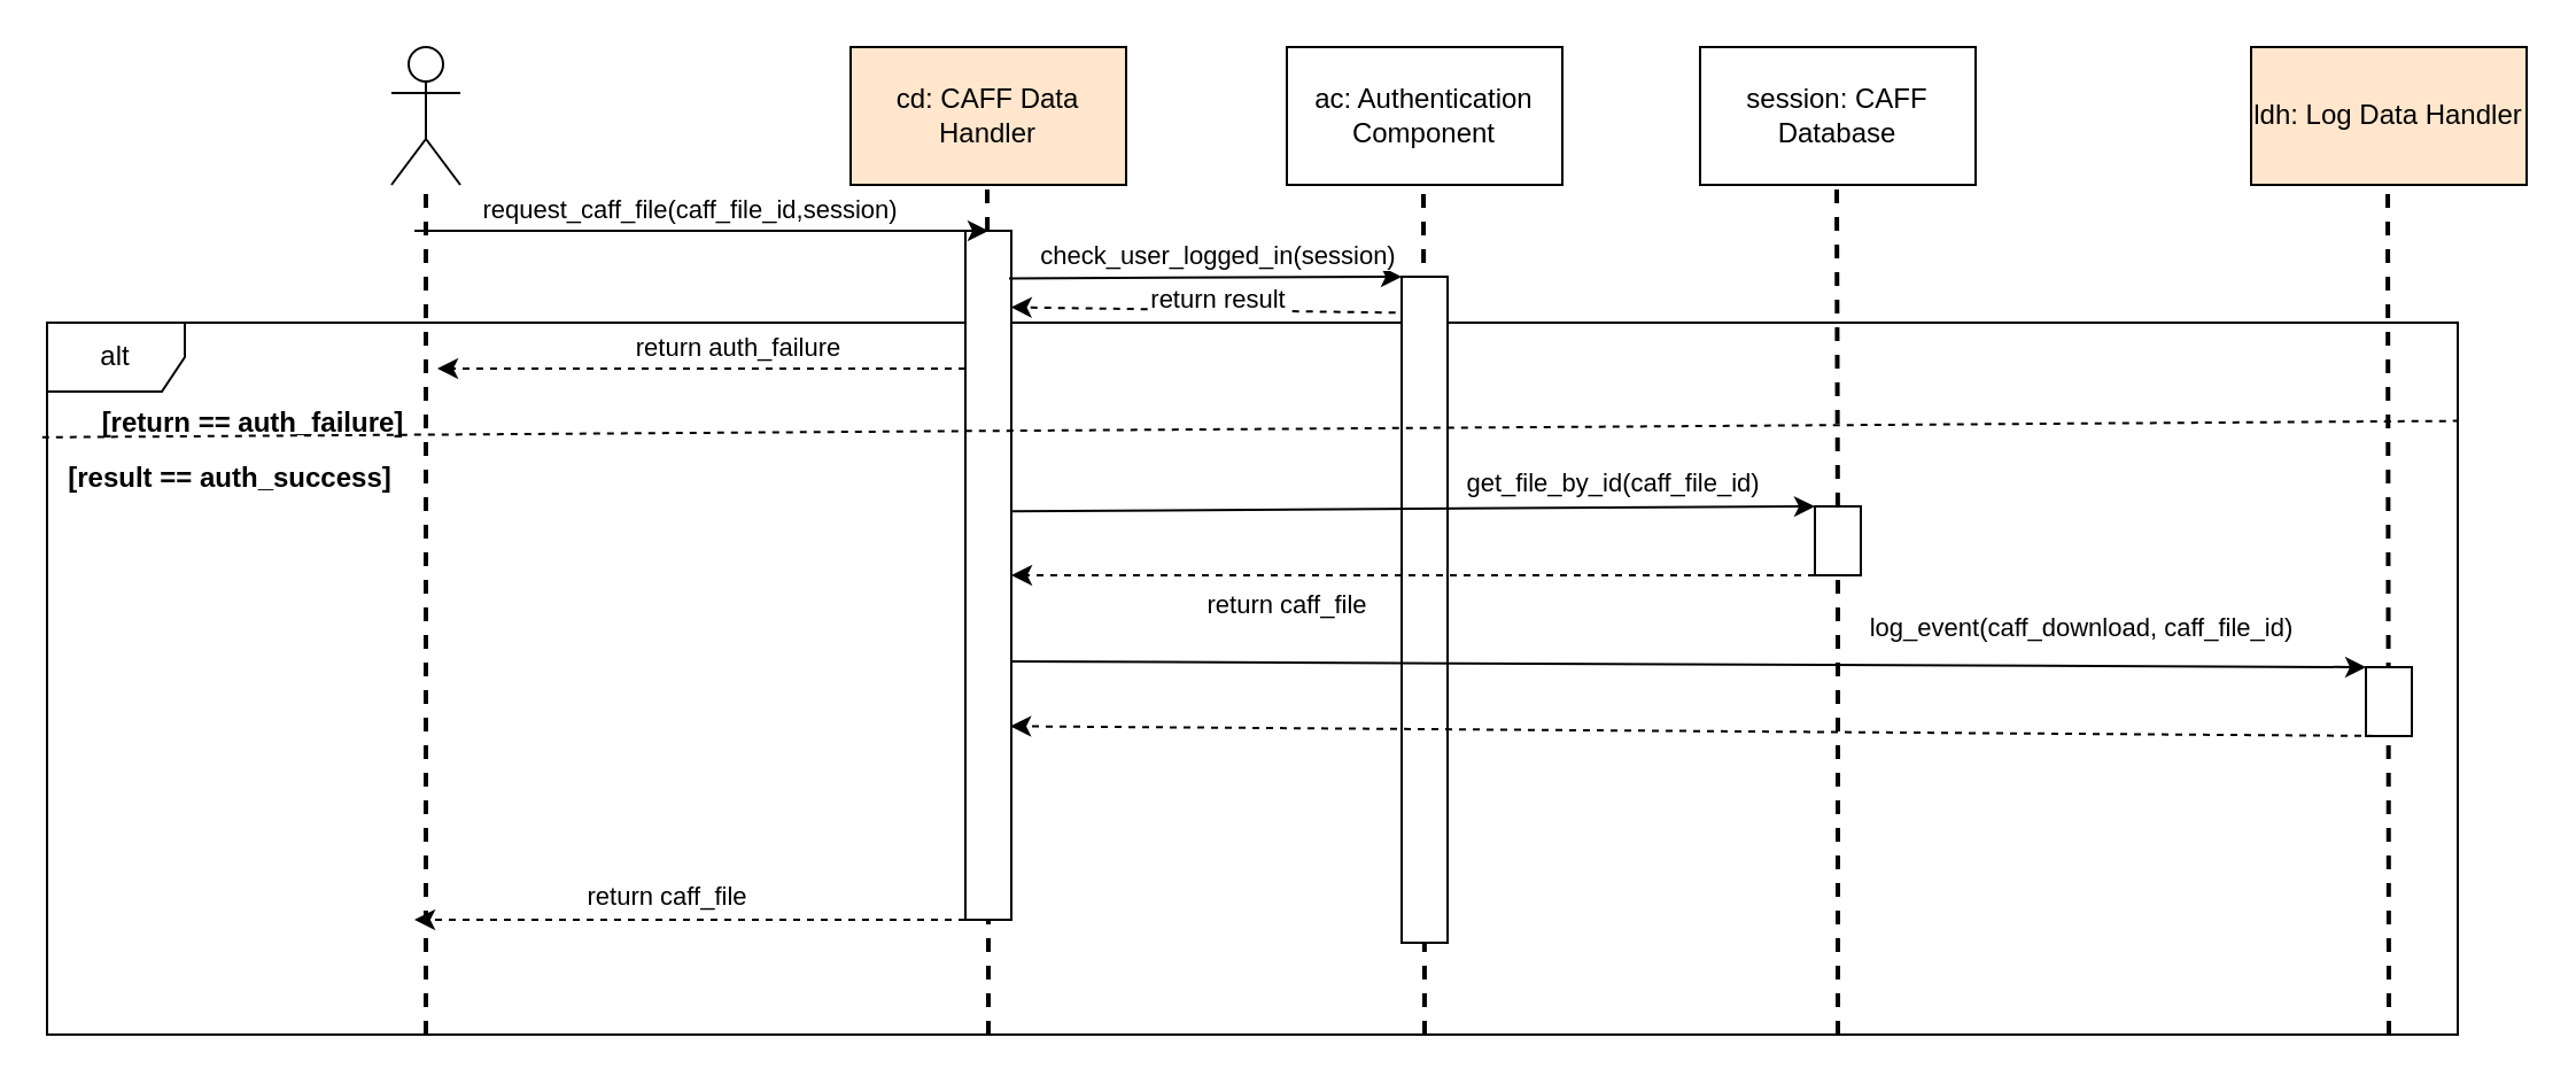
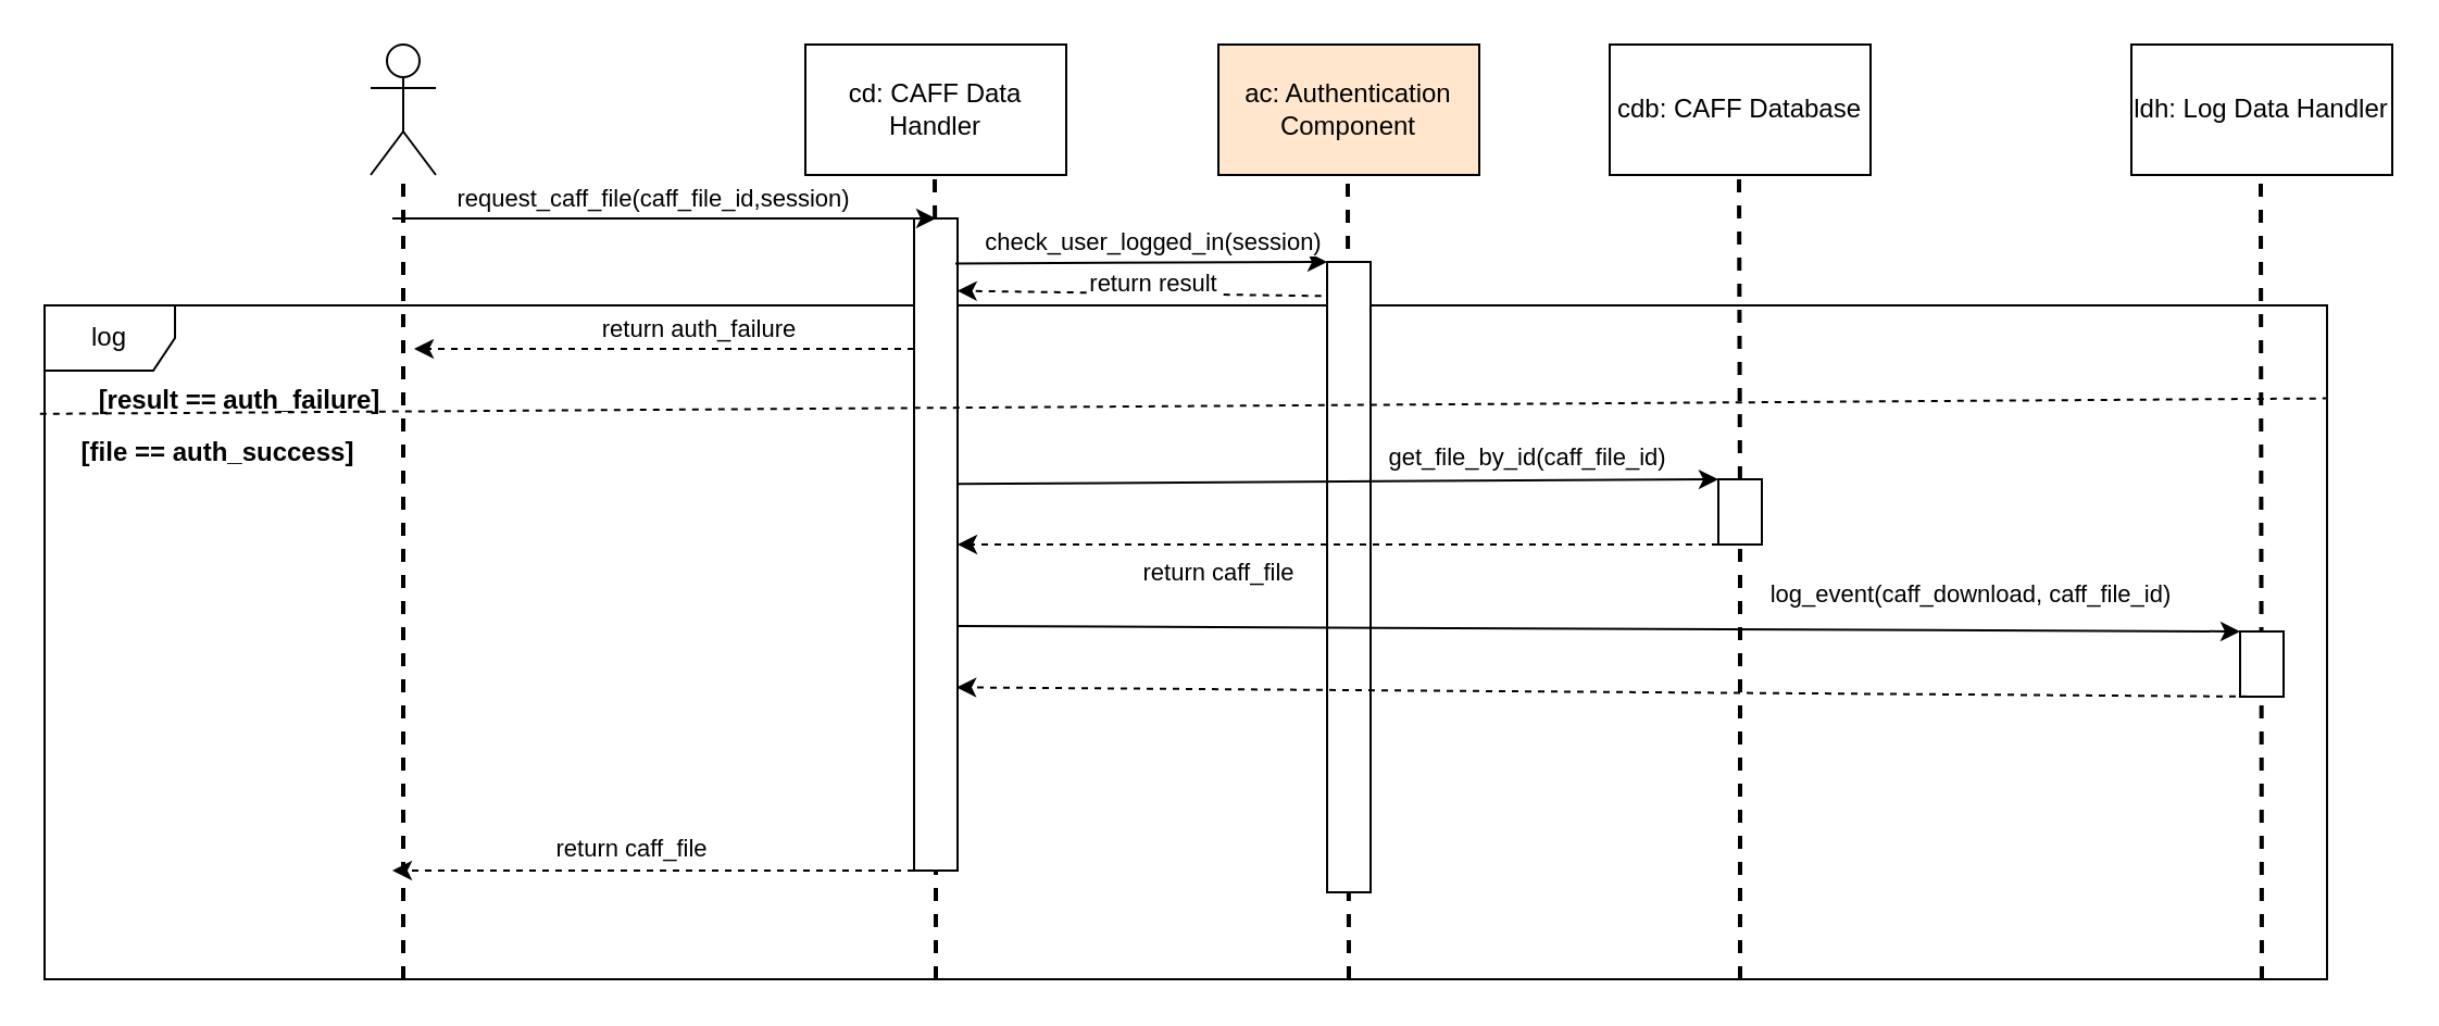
  <mxCell id="0" />
  <mxCell id="1" parent="0" />
- <mxCell id="2" value="alt" style="shape=umlFrame;whiteSpace=wrap;html=1;" vertex="1" parent="1"><mxGeometry x="20" y="140" width="1050" height="310" as="geometry" /></mxCell>
+ <mxCell id="2" value="log" style="shape=umlFrame;whiteSpace=wrap;html=1;" vertex="1" parent="1"><mxGeometry x="20" y="140" width="1050" height="310" as="geometry" /></mxCell>
  <mxCell id="3" value="" style="shape=umlActor;verticalLabelPosition=bottom;verticalAlign=top;html=1;outlineConnect=0;" vertex="1" parent="1"><mxGeometry x="170" y="20" width="30" height="60" as="geometry" /></mxCell>
  <mxCell id="4" value="" style="endArrow=none;dashed=1;html=1;strokeWidth=2;rounded=0;" edge="1" parent="1" target="3"><mxGeometry width="50" height="50" relative="1" as="geometry"><mxPoint x="185" y="450" as="sourcePoint" /><mxPoint x="260" y="250" as="targetPoint" /></mxGeometry></mxCell>
- <mxCell id="5" value="cd: CAFF Data Handler" style="rounded=0;whiteSpace=wrap;html=1;fillColor=#ffe6cc;" vertex="1" parent="1"><mxGeometry x="370" y="20" width="120" height="60" as="geometry" /></mxCell>
+ <mxCell id="5" value="cd: CAFF Data Handler" style="rounded=0;whiteSpace=wrap;html=1;" vertex="1" parent="1"><mxGeometry x="370" y="20" width="120" height="60" as="geometry" /></mxCell>
  <mxCell id="6" value="" style="endArrow=none;dashed=1;html=1;strokeWidth=2;rounded=0;startArrow=none;" edge="1" parent="1" source="7"><mxGeometry width="50" height="50" relative="1" as="geometry"><mxPoint x="429.5" y="420" as="sourcePoint" /><mxPoint x="429.5" y="80" as="targetPoint" /></mxGeometry></mxCell>
  <mxCell id="7" value="" style="rounded=0;whiteSpace=wrap;html=1;" vertex="1" parent="1"><mxGeometry x="420" y="100" width="20" height="300" as="geometry" /></mxCell>
  <mxCell id="8" value="" style="endArrow=none;dashed=1;html=1;strokeWidth=2;rounded=0;" edge="1" parent="1" target="7"><mxGeometry width="50" height="50" relative="1" as="geometry"><mxPoint x="430" y="450" as="sourcePoint" /><mxPoint x="429.5" y="80" as="targetPoint" /></mxGeometry></mxCell>
- <mxCell id="9" value="ac: Authentication Component" style="rounded=0;whiteSpace=wrap;html=1;" vertex="1" parent="1"><mxGeometry x="560" y="20" width="120" height="60" as="geometry" /></mxCell>
+ <mxCell id="9" value="ac: Authentication Component" style="rounded=0;whiteSpace=wrap;html=1;fillColor=#ffe6cc;" vertex="1" parent="1"><mxGeometry x="560" y="20" width="120" height="60" as="geometry" /></mxCell>
  <mxCell id="10" value="" style="endArrow=none;dashed=1;html=1;strokeWidth=2;rounded=0;startArrow=none;" edge="1" parent="1"><mxGeometry width="50" height="50" relative="1" as="geometry"><mxPoint x="620" y="450" as="sourcePoint" /><mxPoint x="619.5" y="80" as="targetPoint" /></mxGeometry></mxCell>
  <mxCell id="11" value="" style="rounded=0;whiteSpace=wrap;html=1;" vertex="1" parent="1"><mxGeometry x="610" y="120" width="20" height="290" as="geometry" /></mxCell>
- <mxCell id="12" value="session: CAFF Database" style="rounded=0;whiteSpace=wrap;html=1;" vertex="1" parent="1"><mxGeometry x="740" y="20" width="120" height="60" as="geometry" /></mxCell>
+ <mxCell id="12" value="cdb: CAFF Database" style="rounded=0;whiteSpace=wrap;html=1;" vertex="1" parent="1"><mxGeometry x="740" y="20" width="120" height="60" as="geometry" /></mxCell>
  <mxCell id="13" value="" style="endArrow=none;dashed=1;html=1;strokeWidth=2;rounded=0;startArrow=none;" edge="1" parent="1" source="31"><mxGeometry width="50" height="50" relative="1" as="geometry"><mxPoint x="800" y="450" as="sourcePoint" /><mxPoint x="799.5" y="80" as="targetPoint" /></mxGeometry></mxCell>
- <mxCell id="14" value="ldh: Log Data Handler" style="rounded=0;whiteSpace=wrap;html=1;fillColor=#ffe6cc;" vertex="1" parent="1"><mxGeometry x="980" y="20" width="120" height="60" as="geometry" /></mxCell>
+ <mxCell id="14" value="ldh: Log Data Handler" style="rounded=0;whiteSpace=wrap;html=1;" vertex="1" parent="1"><mxGeometry x="980" y="20" width="120" height="60" as="geometry" /></mxCell>
  <mxCell id="15" value="" style="endArrow=none;dashed=1;html=1;strokeWidth=2;rounded=0;startArrow=none;" edge="1" parent="1"><mxGeometry width="50" height="50" relative="1" as="geometry"><mxPoint x="1040" y="450" as="sourcePoint" /><mxPoint x="1039.5" y="80" as="targetPoint" /></mxGeometry></mxCell>
  <mxCell id="16" value="" style="rounded=0;whiteSpace=wrap;html=1;" vertex="1" parent="1"><mxGeometry x="1030" y="290" width="20" height="30" as="geometry" /></mxCell>
  <mxCell id="17" value="" style="endArrow=classic;html=1;rounded=0;entryX=0.5;entryY=0;entryDx=0;entryDy=0;" edge="1" parent="1" target="7"><mxGeometry width="50" height="50" relative="1" as="geometry"><mxPoint x="180" y="100" as="sourcePoint" /><mxPoint x="500" y="440" as="targetPoint" /></mxGeometry></mxCell>
  <mxCell id="18" value="request_caff_file(caff_file_id,session)" style="edgeLabel;html=1;align=center;verticalAlign=middle;resizable=0;points=[];" vertex="1" connectable="0" parent="17"><mxGeometry x="-0.397" y="2" relative="1" as="geometry"><mxPoint x="44" y="-8" as="offset" /></mxGeometry></mxCell>
  <mxCell id="19" value="" style="endArrow=classic;html=1;rounded=0;exitX=0.95;exitY=0.069;exitDx=0;exitDy=0;exitPerimeter=0;entryX=0;entryY=0;entryDx=0;entryDy=0;" edge="1" parent="1" source="7" target="11"><mxGeometry width="50" height="50" relative="1" as="geometry"><mxPoint x="510" y="330" as="sourcePoint" /><mxPoint x="560" y="280" as="targetPoint" /></mxGeometry></mxCell>
  <mxCell id="20" value="check_user_logged_in(session)" style="edgeLabel;html=1;align=center;verticalAlign=middle;resizable=0;points=[];" vertex="1" connectable="0" parent="19"><mxGeometry x="0.15" relative="1" as="geometry"><mxPoint x="-7" y="-10" as="offset" /></mxGeometry></mxCell>
  <mxCell id="21" value="" style="endArrow=classic;html=1;rounded=0;entryX=0.992;entryY=0.111;entryDx=0;entryDy=0;entryPerimeter=0;exitX=-0.133;exitY=0.054;exitDx=0;exitDy=0;exitPerimeter=0;dashed=1;" edge="1" parent="1" source="11" target="7"><mxGeometry width="50" height="50" relative="1" as="geometry"><mxPoint x="470" y="330" as="sourcePoint" /><mxPoint x="520" y="280" as="targetPoint" /></mxGeometry></mxCell>
  <mxCell id="22" value="return result" style="edgeLabel;html=1;align=center;verticalAlign=middle;resizable=0;points=[];" vertex="1" connectable="0" parent="21"><mxGeometry x="-0.204" y="-2" relative="1" as="geometry"><mxPoint x="-11" y="-3" as="offset" /></mxGeometry></mxCell>
  <mxCell id="23" value="" style="endArrow=classic;html=1;rounded=0;dashed=1;" edge="1" parent="1"><mxGeometry width="50" height="50" relative="1" as="geometry"><mxPoint x="420" y="160" as="sourcePoint" /><mxPoint x="190" y="160" as="targetPoint" /><Array as="points" /></mxGeometry></mxCell>
  <mxCell id="24" value="return auth_failure" style="edgeLabel;html=1;align=center;verticalAlign=middle;resizable=0;points=[];" vertex="1" connectable="0" parent="23"><mxGeometry x="-0.234" y="1" relative="1" as="geometry"><mxPoint x="-12" y="-11" as="offset" /></mxGeometry></mxCell>
  <mxCell id="25" value="" style="endArrow=classic;html=1;rounded=0;entryX=0;entryY=0;entryDx=0;entryDy=0;exitX=1;exitY=0.407;exitDx=0;exitDy=0;exitPerimeter=0;" edge="1" parent="1" source="7" target="31"><mxGeometry width="50" height="50" relative="1" as="geometry"><mxPoint x="440" y="260" as="sourcePoint" /><mxPoint x="490" y="210" as="targetPoint" /></mxGeometry></mxCell>
  <mxCell id="26" value="get_file_by_id(caff_file_id)" style="edgeLabel;html=1;align=center;verticalAlign=middle;resizable=0;points=[];" vertex="1" connectable="0" parent="25"><mxGeometry x="0.216" y="3" relative="1" as="geometry"><mxPoint x="49" y="-8" as="offset" /></mxGeometry></mxCell>
  <mxCell id="27" value="" style="endArrow=classic;html=1;rounded=0;exitX=0;exitY=1;exitDx=0;exitDy=0;dashed=1;" edge="1" parent="1" source="31"><mxGeometry width="50" height="50" relative="1" as="geometry"><mxPoint x="780" y="290" as="sourcePoint" /><mxPoint x="440" y="250" as="targetPoint" /></mxGeometry></mxCell>
  <mxCell id="28" value="return caff_file" style="edgeLabel;html=1;align=center;verticalAlign=middle;resizable=0;points=[];" vertex="1" connectable="0" parent="27"><mxGeometry x="0.28" y="-2" relative="1" as="geometry"><mxPoint x="-7" y="14" as="offset" /></mxGeometry></mxCell>
  <mxCell id="29" value="" style="endArrow=classic;html=1;rounded=0;exitX=0.979;exitY=0.625;exitDx=0;exitDy=0;exitPerimeter=0;entryX=0;entryY=0;entryDx=0;entryDy=0;" edge="1" parent="1" source="7" target="16"><mxGeometry width="50" height="50" relative="1" as="geometry"><mxPoint x="430" y="330" as="sourcePoint" /><mxPoint x="480" y="280" as="targetPoint" /></mxGeometry></mxCell>
  <mxCell id="30" value="log_event(caff_download, caff_file_id)" style="edgeLabel;html=1;align=center;verticalAlign=middle;resizable=0;points=[];" vertex="1" connectable="0" parent="29"><mxGeometry x="0.664" y="1" relative="1" as="geometry"><mxPoint x="-25" y="-16" as="offset" /></mxGeometry></mxCell>
  <mxCell id="31" value="" style="rounded=0;whiteSpace=wrap;html=1;" vertex="1" parent="1"><mxGeometry x="790" y="220" width="20" height="30" as="geometry" /></mxCell>
  <mxCell id="32" value="" style="endArrow=none;dashed=1;html=1;strokeWidth=2;rounded=0;startArrow=none;" edge="1" parent="1" target="31"><mxGeometry width="50" height="50" relative="1" as="geometry"><mxPoint x="800" y="450" as="sourcePoint" /><mxPoint x="799.5" y="80" as="targetPoint" /></mxGeometry></mxCell>
  <mxCell id="33" value="" style="endArrow=classic;html=1;rounded=0;exitX=0.5;exitY=1;exitDx=0;exitDy=0;entryX=0.979;entryY=0.719;entryDx=0;entryDy=0;entryPerimeter=0;dashed=1;" edge="1" parent="1" source="16" target="7"><mxGeometry width="50" height="50" relative="1" as="geometry"><mxPoint x="1030" y="350" as="sourcePoint" /><mxPoint x="1080" y="300" as="targetPoint" /></mxGeometry></mxCell>
  <mxCell id="34" value="" style="endArrow=classic;html=1;rounded=0;dashed=1;exitX=0;exitY=1;exitDx=0;exitDy=0;" edge="1" parent="1" source="7"><mxGeometry width="50" height="50" relative="1" as="geometry"><mxPoint x="420" y="440" as="sourcePoint" /><mxPoint x="180" y="400" as="targetPoint" /></mxGeometry></mxCell>
  <mxCell id="35" value="return caff_file" style="edgeLabel;html=1;align=center;verticalAlign=middle;resizable=0;points=[];" vertex="1" connectable="0" parent="34"><mxGeometry x="0.121" y="-1" relative="1" as="geometry"><mxPoint x="4" y="-9" as="offset" /></mxGeometry></mxCell>
  <mxCell id="36" value="" style="endArrow=none;dashed=1;html=1;rounded=0;exitX=-0.002;exitY=0.161;exitDx=0;exitDy=0;exitPerimeter=0;entryX=1;entryY=0.138;entryDx=0;entryDy=0;entryPerimeter=0;" edge="1" parent="1" source="2" target="2"><mxGeometry width="50" height="50" relative="1" as="geometry"><mxPoint x="220" y="270" as="sourcePoint" /><mxPoint x="270" y="220" as="targetPoint" /></mxGeometry></mxCell>
- <mxCell id="37" value="[return == auth_failure]" style="text;align=center;fontStyle=1;verticalAlign=middle;spacingLeft=3;spacingRight=3;strokeColor=none;rotatable=0;points=[[0,0.5],[1,0.5]];portConstraint=eastwest;" vertex="1" parent="1"><mxGeometry x="70" y="170" width="80" height="26" as="geometry" /></mxCell>
- <mxCell id="38" value="[result == auth_success]" style="text;align=center;fontStyle=1;verticalAlign=middle;spacingLeft=3;spacingRight=3;strokeColor=none;rotatable=0;points=[[0,0.5],[1,0.5]];portConstraint=eastwest;" vertex="1" parent="1"><mxGeometry x="60" y="194" width="80" height="26" as="geometry" /></mxCell>
+ <mxCell id="37" value="[result == auth_failure]" style="text;align=center;fontStyle=1;verticalAlign=middle;spacingLeft=3;spacingRight=3;strokeColor=none;rotatable=0;points=[[0,0.5],[1,0.5]];portConstraint=eastwest;" vertex="1" parent="1"><mxGeometry x="70" y="170" width="80" height="26" as="geometry" /></mxCell>
+ <mxCell id="38" value="[file == auth_success]" style="text;align=center;fontStyle=1;verticalAlign=middle;spacingLeft=3;spacingRight=3;strokeColor=none;rotatable=0;points=[[0,0.5],[1,0.5]];portConstraint=eastwest;" vertex="1" parent="1"><mxGeometry x="60" y="194" width="80" height="26" as="geometry" /></mxCell>
